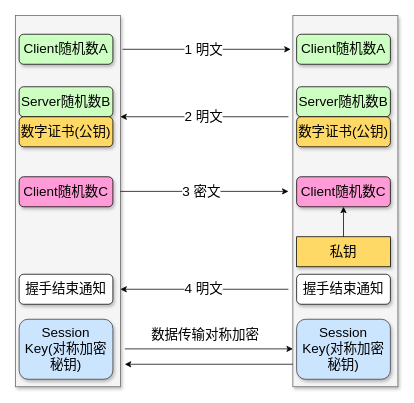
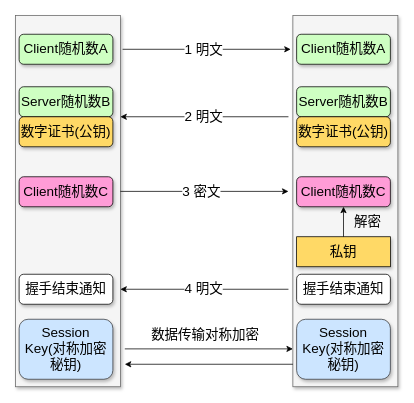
  <mxCell id="0" />
  <mxCell id="1" parent="0" />
  <mxCell id="2" value="" style="rounded=0;whiteSpace=wrap;html=1;fillColor=#f5f5f5;strokeColor=#666666;fontColor=#333333;shadow=1;" vertex="1" parent="1"><mxGeometry x="20" y="20" width="140" height="495" as="geometry" /></mxCell>
  <mxCell id="3" value="&lt;font style=&quot;font-size: 18px&quot;&gt;Client随机数A&lt;/font&gt;" style="rounded=1;whiteSpace=wrap;html=1;shadow=1;fillColor=#CEFFC2;" vertex="1" parent="1"><mxGeometry x="25" y="45" width="125" height="40" as="geometry" /></mxCell>
  <mxCell id="4" value="&lt;span style=&quot;font-size: 18px&quot;&gt;Server随机数B&lt;/span&gt;" style="rounded=1;whiteSpace=wrap;html=1;shadow=1;fillColor=#CEFFC2;" vertex="1" parent="1"><mxGeometry x="25" y="115" width="125" height="40" as="geometry" /></mxCell>
  <mxCell id="5" value="&lt;font style=&quot;font-size: 18px&quot;&gt;数字证书(公钥)&lt;/font&gt;" style="rounded=1;whiteSpace=wrap;html=1;shadow=1;fillColor=#FFD966;" vertex="1" parent="1"><mxGeometry x="25" y="155" width="125" height="40" as="geometry" /></mxCell>
  <mxCell id="6" value="&lt;font style=&quot;font-size: 18px&quot;&gt;Client随机数C&lt;/font&gt;" style="rounded=1;whiteSpace=wrap;html=1;shadow=1;fillColor=#FF9CD7;" vertex="1" parent="1"><mxGeometry x="25" y="235" width="125" height="40" as="geometry" /></mxCell>
  <mxCell id="7" value="&lt;font style=&quot;font-size: 18px&quot;&gt;握手结束通知&lt;/font&gt;" style="rounded=1;whiteSpace=wrap;html=1;shadow=1;" vertex="1" parent="1"><mxGeometry x="25" y="365" width="125" height="40" as="geometry" /></mxCell>
  <mxCell id="8" value="&lt;font style=&quot;font-size: 18px&quot;&gt;Session Key(对称加密秘钥)&lt;/font&gt;" style="rounded=1;whiteSpace=wrap;html=1;shadow=1;fillColor=#cce5ff;strokeColor=#36393d;" vertex="1" parent="1"><mxGeometry x="25" y="425" width="125" height="80" as="geometry" /></mxCell>
  <mxCell id="9" value="" style="rounded=0;whiteSpace=wrap;html=1;fillColor=#f5f5f5;strokeColor=#666666;fontColor=#333333;shadow=1;" vertex="1" parent="1"><mxGeometry x="390" y="20" width="140" height="495" as="geometry" /></mxCell>
  <mxCell id="10" value="&lt;font style=&quot;font-size: 18px&quot;&gt;Client随机数A&lt;/font&gt;" style="rounded=1;whiteSpace=wrap;html=1;shadow=1;fillColor=#CEFFC2;" vertex="1" parent="1"><mxGeometry x="395" y="45" width="125" height="40" as="geometry" /></mxCell>
  <mxCell id="11" value="&lt;span style=&quot;font-size: 18px&quot;&gt;Server随机数B&lt;/span&gt;" style="rounded=1;whiteSpace=wrap;html=1;shadow=1;fillColor=#CEFFC2;" vertex="1" parent="1"><mxGeometry x="395" y="115" width="125" height="40" as="geometry" /></mxCell>
  <mxCell id="12" value="&lt;font style=&quot;font-size: 18px&quot;&gt;数字证书(公钥)&lt;/font&gt;" style="rounded=1;whiteSpace=wrap;html=1;shadow=1;fillColor=#FFD966;" vertex="1" parent="1"><mxGeometry x="395" y="155" width="125" height="40" as="geometry" /></mxCell>
  <mxCell id="13" value="&lt;font style=&quot;font-size: 18px&quot;&gt;Client随机数C&lt;/font&gt;" style="rounded=1;whiteSpace=wrap;html=1;shadow=1;fillColor=#FF9CD7;" vertex="1" parent="1"><mxGeometry x="395" y="235" width="125" height="40" as="geometry" /></mxCell>
  <mxCell id="14" value="&lt;font style=&quot;font-size: 18px&quot;&gt;握手结束通知&lt;/font&gt;" style="rounded=1;whiteSpace=wrap;html=1;shadow=1;" vertex="1" parent="1"><mxGeometry x="395" y="365" width="125" height="40" as="geometry" /></mxCell>
  <mxCell id="15" value="&lt;font style=&quot;font-size: 18px&quot;&gt;Session Key(对称加密秘钥)&lt;/font&gt;" style="rounded=1;whiteSpace=wrap;html=1;shadow=1;fillColor=#cce5ff;strokeColor=#36393d;" vertex="1" parent="1"><mxGeometry x="395" y="425" width="125" height="80" as="geometry" /></mxCell>
  <mxCell id="16" value="" style="endArrow=classic;html=1;exitX=1.021;exitY=0.091;exitDx=0;exitDy=0;exitPerimeter=0;entryX=-0.021;entryY=0.091;entryDx=0;entryDy=0;entryPerimeter=0;" edge="1" parent="1" source="2" target="9"><mxGeometry width="50" height="50" relative="1" as="geometry"><mxPoint x="210" y="105" as="sourcePoint" /><mxPoint x="260" y="55" as="targetPoint" /></mxGeometry></mxCell>
  <mxCell id="17" value="1 明文" style="edgeLabel;html=1;align=center;verticalAlign=middle;resizable=0;points=[];fontSize=18;" vertex="1" connectable="0" parent="16"><mxGeometry x="0.41" y="1" relative="1" as="geometry"><mxPoint x="-50.94" y="0.96" as="offset" /></mxGeometry></mxCell>
  <mxCell id="18" value="" style="endArrow=none;html=1;exitX=1.021;exitY=0.091;exitDx=0;exitDy=0;exitPerimeter=0;entryX=-0.021;entryY=0.091;entryDx=0;entryDy=0;entryPerimeter=0;endFill=0;startArrow=classic;startFill=1;" edge="1" parent="1"><mxGeometry width="50" height="50" relative="1" as="geometry"><mxPoint x="160" y="155.005" as="sourcePoint" /><mxPoint x="384.12" y="155.005" as="targetPoint" /></mxGeometry></mxCell>
  <mxCell id="19" value="2 明文" style="edgeLabel;html=1;align=center;verticalAlign=middle;resizable=0;points=[];fontSize=18;" vertex="1" connectable="0" parent="18"><mxGeometry x="0.41" y="1" relative="1" as="geometry"><mxPoint x="-48" y="0.99" as="offset" /></mxGeometry></mxCell>
  <mxCell id="20" value="" style="endArrow=classic;html=1;exitX=1.021;exitY=0.091;exitDx=0;exitDy=0;exitPerimeter=0;entryX=-0.021;entryY=0.091;entryDx=0;entryDy=0;entryPerimeter=0;" edge="1" parent="1"><mxGeometry width="50" height="50" relative="1" as="geometry"><mxPoint x="160" y="254.505" as="sourcePoint" /><mxPoint x="384.12" y="254.505" as="targetPoint" /></mxGeometry></mxCell>
  <mxCell id="21" value="3 密文" style="edgeLabel;html=1;align=center;verticalAlign=middle;resizable=0;points=[];fontSize=18;" vertex="1" connectable="0" parent="20"><mxGeometry x="0.41" y="1" relative="1" as="geometry"><mxPoint x="-50.94" y="0.96" as="offset" /></mxGeometry></mxCell>
  <mxCell id="22" value="" style="endArrow=none;html=1;exitX=1.021;exitY=0.091;exitDx=0;exitDy=0;exitPerimeter=0;entryX=-0.021;entryY=0.091;entryDx=0;entryDy=0;entryPerimeter=0;endFill=0;startArrow=classic;startFill=1;" edge="1" parent="1"><mxGeometry width="50" height="50" relative="1" as="geometry"><mxPoint x="160" y="385.005" as="sourcePoint" /><mxPoint x="384.12" y="385.005" as="targetPoint" /></mxGeometry></mxCell>
  <mxCell id="23" value="4 明文" style="edgeLabel;html=1;align=center;verticalAlign=middle;resizable=0;points=[];fontSize=18;" vertex="1" connectable="0" parent="22"><mxGeometry x="0.41" y="1" relative="1" as="geometry"><mxPoint x="-48" y="0.99" as="offset" /></mxGeometry></mxCell>
  <mxCell id="24" value="" style="endArrow=classic;html=1;exitX=1.021;exitY=0.091;exitDx=0;exitDy=0;exitPerimeter=0;entryX=-0.021;entryY=0.091;entryDx=0;entryDy=0;entryPerimeter=0;" edge="1" parent="1"><mxGeometry width="50" height="50" relative="1" as="geometry"><mxPoint x="165.88" y="464.505" as="sourcePoint" /><mxPoint x="390" y="464.505" as="targetPoint" /></mxGeometry></mxCell>
  <mxCell id="25" value="" style="endArrow=none;html=1;exitX=1.021;exitY=0.091;exitDx=0;exitDy=0;exitPerimeter=0;entryX=-0.021;entryY=0.091;entryDx=0;entryDy=0;entryPerimeter=0;endFill=0;startArrow=classic;startFill=1;" edge="1" parent="1"><mxGeometry width="50" height="50" relative="1" as="geometry"><mxPoint x="165.88" y="485.005" as="sourcePoint" /><mxPoint x="390" y="485.005" as="targetPoint" /></mxGeometry></mxCell>
  <mxCell id="26" value="数据传输对称加密" style="edgeLabel;html=1;align=center;verticalAlign=middle;resizable=0;points=[];fontSize=18;" vertex="1" connectable="0" parent="1"><mxGeometry x="320" y="445.005" as="geometry"><mxPoint x="-48" y="0.99" as="offset" /></mxGeometry></mxCell>
  <mxCell id="27" value="&lt;font style=&quot;font-size: 18px&quot;&gt;私钥&lt;/font&gt;" style="whiteSpace=wrap;html=1;shadow=1;fillColor=#FFD966;rounded=0;" vertex="1" parent="1"><mxGeometry x="395" y="315" width="125" height="40" as="geometry" /></mxCell>
  <mxCell id="28" value="" style="endArrow=classic;html=1;fontSize=18;entryX=0.5;entryY=1;entryDx=0;entryDy=0;exitX=0.5;exitY=0;exitDx=0;exitDy=0;" edge="1" parent="1" source="27" target="13"><mxGeometry width="50" height="50" relative="1" as="geometry"><mxPoint x="450" y="335" as="sourcePoint" /><mxPoint x="500" y="285" as="targetPoint" /></mxGeometry></mxCell>
+ <mxCell id="29" value="解密" style="text;html=1;strokeColor=none;fillColor=none;align=center;verticalAlign=middle;whiteSpace=wrap;rounded=0;shadow=1;fontSize=18;" vertex="1" parent="1"><mxGeometry x="470" y="285" width="40" height="20" as="geometry" /></mxCell>
